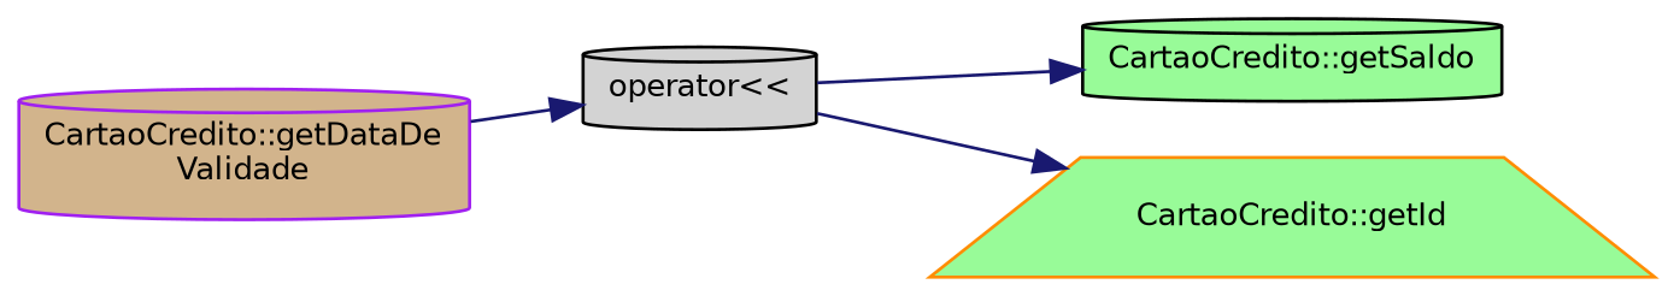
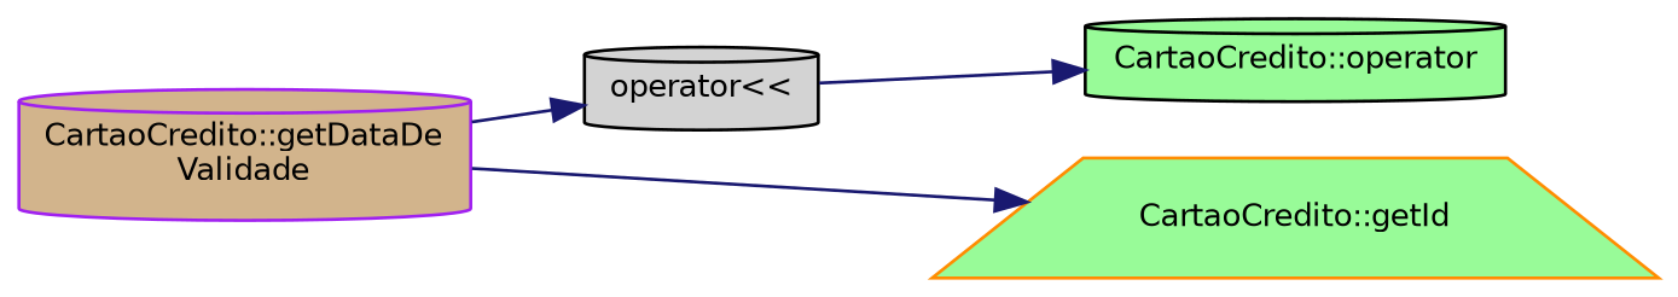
  digraph {
    rankdir=LR
    node [color=black fillcolor=palegreen fontname=Helvetica fontsize=10 shape=cylinder style=filled]
    edge [color=midnightblue fontname=Helvetica fontsize=10 labelfontname=Helvetica labelfontsize=10 style=solid]
    n1 [fillcolor=lightgrey fontcolor=black height=0.2 label="operator\<\<" width=0.4]
-   n2 [height=0.2 label="CartaoCredito::getSaldo" width=0.4]
+   n2 [height=0.2 label="CartaoCredito::operator" width=0.4]
    n3 [color=darkorange height=0.2 label="CartaoCredito::getId" shape=trapezium width=0.4]
    n4 [color=purple fillcolor=tan height=0.2 label="CartaoCredito::getDataDe\lValidade" width=0.4]
    n1 -> n2
-   n1 -> n3
+   n4 -> n3
    n4 -> n1
  }
